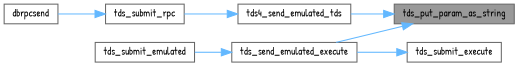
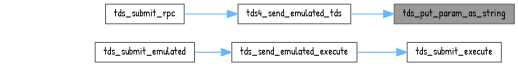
  digraph {
    fontname="Patrick Hand"
    rankdir=RL
    node [color=grey40 fillcolor=white fontname="Patrick Hand" fontsize=10 shape=box style=filled]
    edge [color=steelblue1 dir=back fontname="Patrick Hand" fontsize=10 labelfontname=Helvetica labelfontsize=10 style=solid]
    n1 [color=gray40 fillcolor=grey60 fontcolor=black height=0.2 label=tds_put_param_as_string width=0.4]
    n2 [height=0.2 label=tds4_send_emulated_tds width=0.4]
    n3 [height=0.2 label=tds_send_emulated_execute width=0.4]
    n4 [height=0.2 label=tds_submit_rpc width=0.4]
    n5 [height=0.2 label=tds_submit_emulated width=0.4]
-   n6 [height=0.2 label=dbrpcsend width=0.4]
    n7 [height=0.2 label=tds_submit_execute width=0.4]
    n1 -> n2
-   n1 -> n3
    n2 -> n4
    n3 -> n5
-   n4 -> n6
    n7 -> n3
  }
